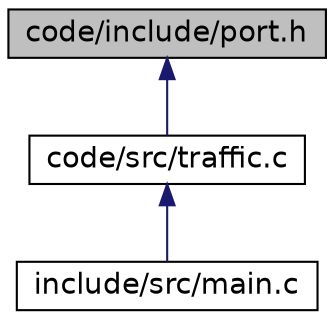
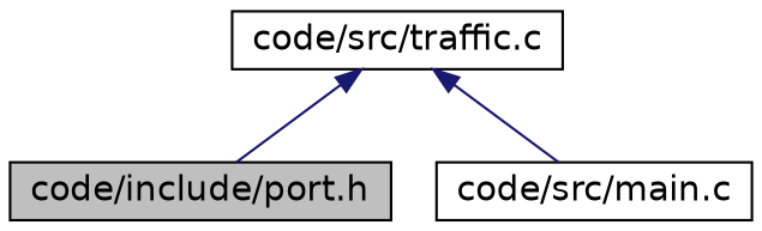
  digraph {
    node [color=black fillcolor=white fontname=Helvetica fontsize=14 shape=record style=filled]
    edge [color=midnightblue dir=back fontname=Helvetica fontsize=14 labelfontname=Helvetica labelfontsize=14 style=solid]
    n1 [fillcolor=grey75 fontcolor=black height=0.2 label="code/include/port.h" width=0.4]
    n2 [height=0.2 label="code/src/traffic.c" width=0.4]
-   n3 [height=0.2 label="include/src/main.c" width=0.4]
-   n1 -> n2
+   n3 [height=0.2 label="code/src/main.c" width=0.4]
+   n2 -> n1
    n2 -> n3
  }
